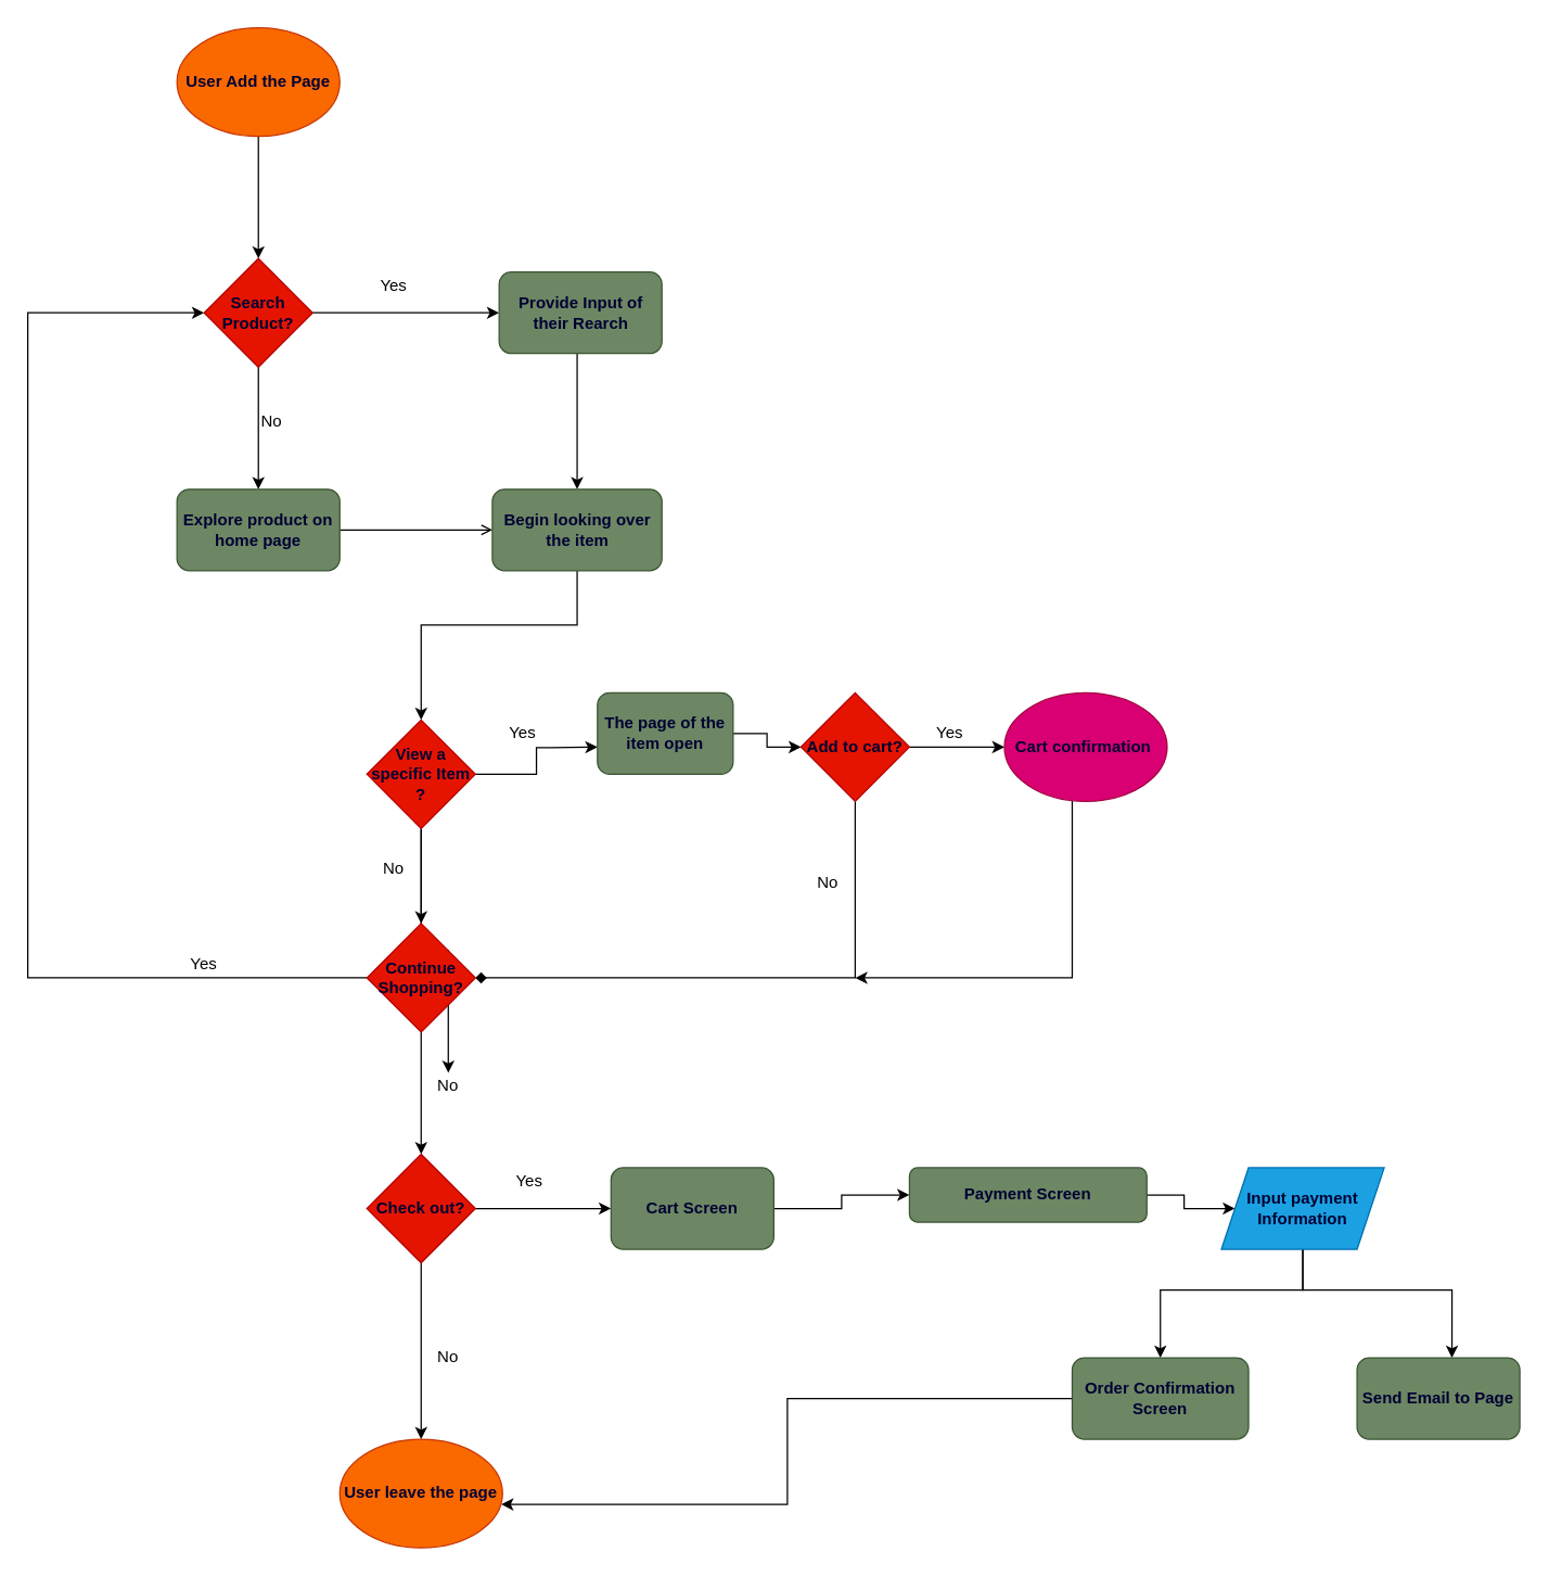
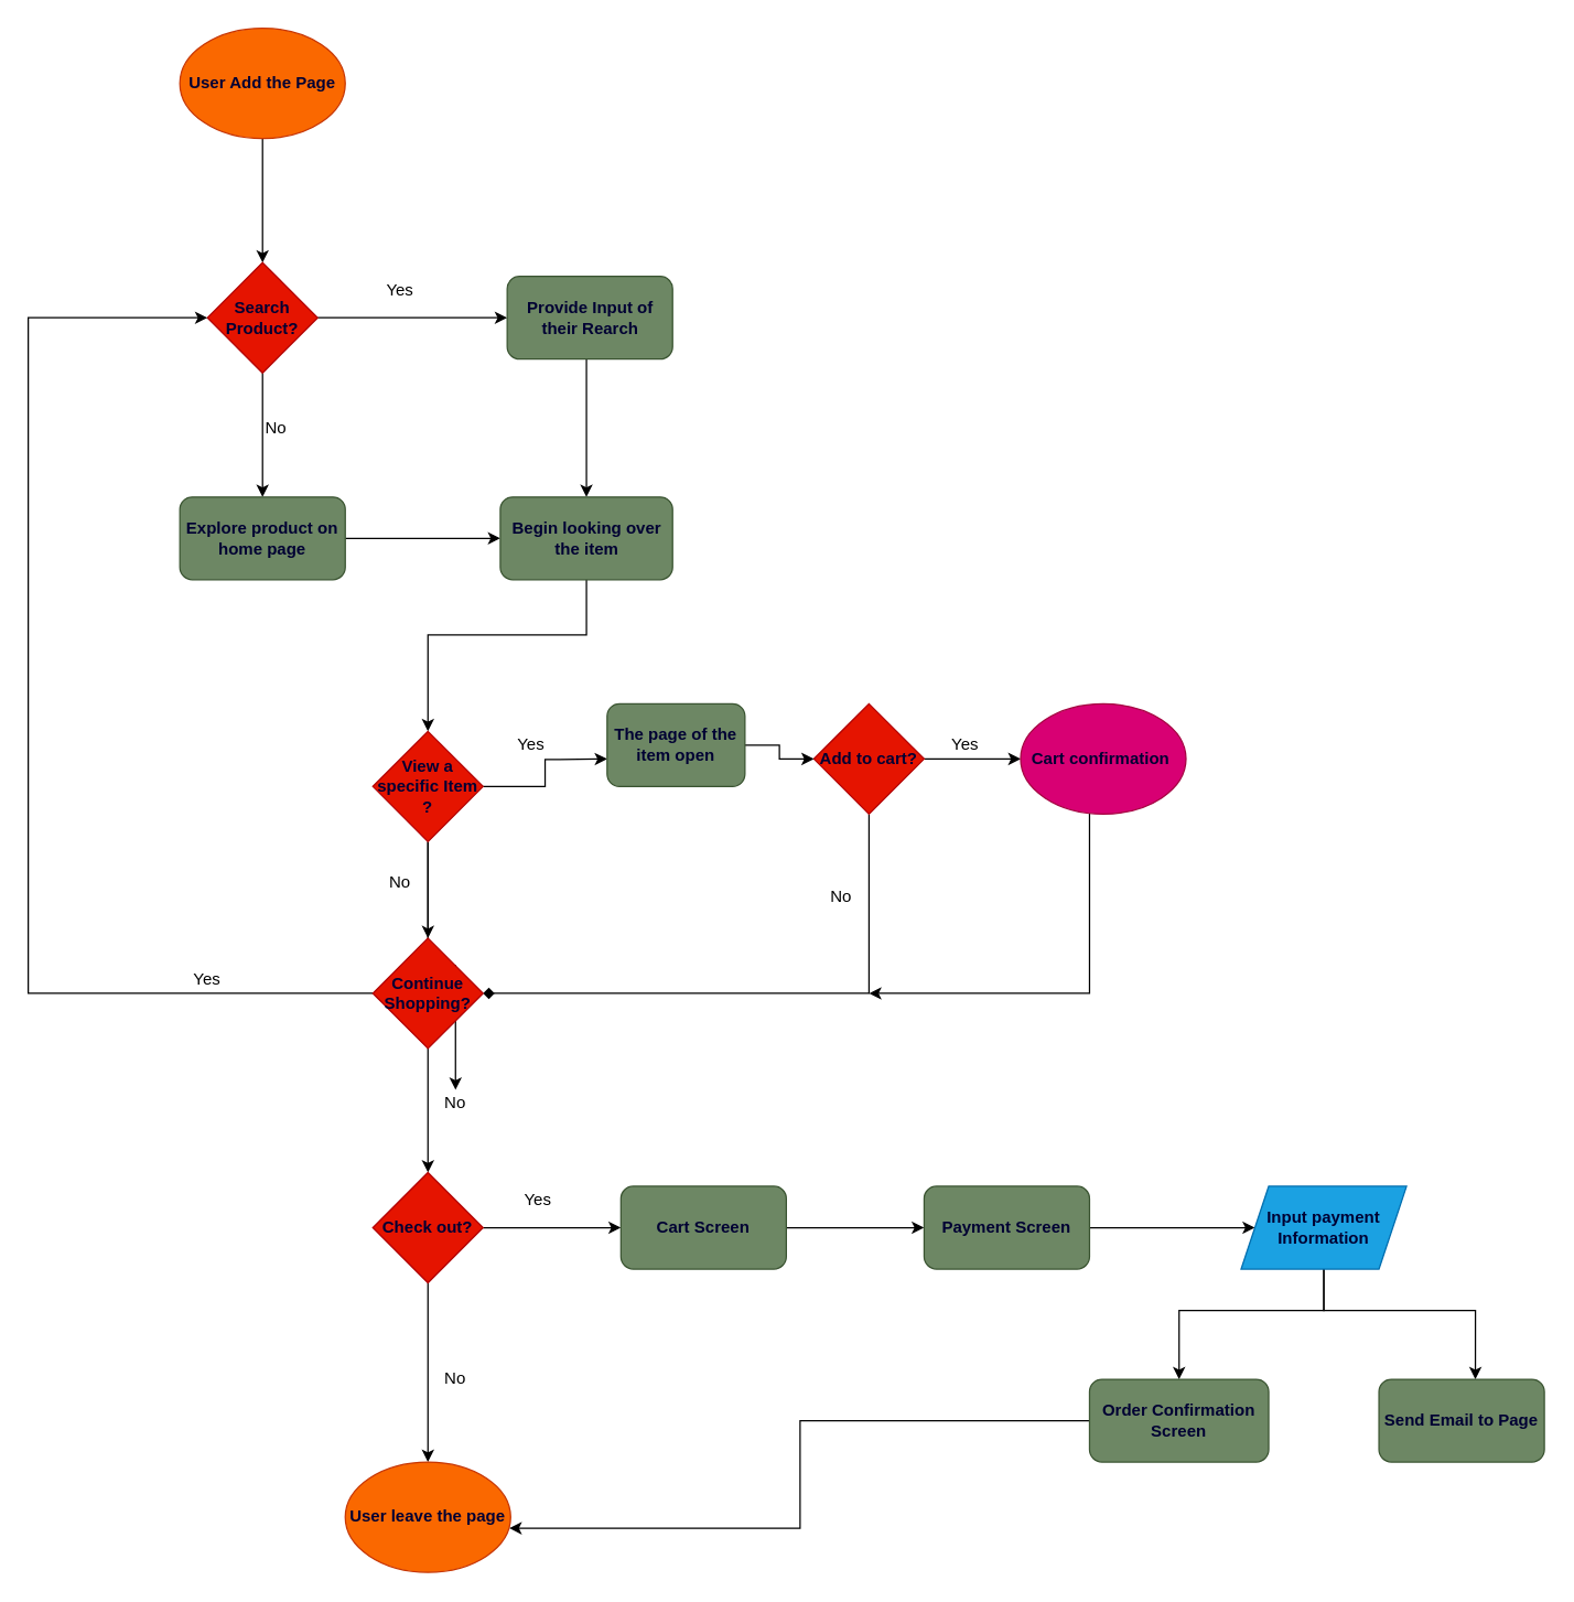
  <mxCell id="0" />
  <mxCell id="1" parent="0" />
  <mxCell id="2" style="edgeStyle=orthogonalEdgeStyle;rounded=0;orthogonalLoop=1;jettySize=auto;html=1;" parent="1" source="3" target="6" edge="1"><mxGeometry relative="1" as="geometry" /></mxCell>
  <mxCell id="3" value="&lt;b&gt;&lt;font color=&quot;#000033&quot;&gt;User Add the Page&lt;/font&gt;&lt;/b&gt;" style="ellipse;whiteSpace=wrap;html=1;fillColor=#fa6800;strokeColor=#C73500;fontColor=#ffffff;" parent="1" vertex="1"><mxGeometry x="130" y="20" width="120" height="80" as="geometry" /></mxCell>
  <mxCell id="4" style="edgeStyle=orthogonalEdgeStyle;rounded=0;orthogonalLoop=1;jettySize=auto;html=1;" parent="1" source="6" target="8" edge="1"><mxGeometry relative="1" as="geometry" /></mxCell>
  <mxCell id="5" style="edgeStyle=orthogonalEdgeStyle;rounded=0;orthogonalLoop=1;jettySize=auto;html=1;entryX=0.5;entryY=0;entryDx=0;entryDy=0;" parent="1" source="6" target="11" edge="1"><mxGeometry relative="1" as="geometry" /></mxCell>
  <mxCell id="6" value="&lt;b&gt;&lt;font color=&quot;#000033&quot;&gt;Search Product?&lt;/font&gt;&lt;/b&gt;" style="rhombus;whiteSpace=wrap;html=1;fillColor=#e51400;strokeColor=#B20000;fontColor=#ffffff;" parent="1" vertex="1"><mxGeometry x="150" y="190" width="80" height="80" as="geometry" /></mxCell>
  <mxCell id="7" style="edgeStyle=orthogonalEdgeStyle;rounded=0;orthogonalLoop=1;jettySize=auto;html=1;entryX=0.5;entryY=0;entryDx=0;entryDy=0;" parent="1" source="8" target="14" edge="1"><mxGeometry relative="1" as="geometry"><Array as="points"><mxPoint x="425" y="270" /><mxPoint x="425" y="270" /></Array></mxGeometry></mxCell>
  <mxCell id="8" value="&lt;b&gt;&lt;font color=&quot;#000033&quot;&gt;Provide Input of their Rearch&lt;/font&gt;&lt;/b&gt;" style="rounded=1;whiteSpace=wrap;html=1;fillColor=#6d8764;strokeColor=#3A5431;fontColor=#ffffff;" parent="1" vertex="1"><mxGeometry x="367.5" y="200" width="120" height="60" as="geometry" /></mxCell>
  <mxCell id="9" value="Yes" style="text;html=1;strokeColor=none;fillColor=none;align=center;verticalAlign=middle;whiteSpace=wrap;rounded=0;" parent="1" vertex="1"><mxGeometry x="270" y="200" width="40" height="20" as="geometry" /></mxCell>
- <mxCell id="10" style="edgeStyle=orthogonalEdgeStyle;rounded=0;orthogonalLoop=1;jettySize=auto;html=1;entryX=0;entryY=0.5;entryDx=0;entryDy=0;endArrow=open;" parent="1" source="11" target="14" edge="1"><mxGeometry relative="1" as="geometry" /></mxCell>
+ <mxCell id="10" style="edgeStyle=orthogonalEdgeStyle;rounded=0;orthogonalLoop=1;jettySize=auto;html=1;entryX=0;entryY=0.5;entryDx=0;entryDy=0;" parent="1" source="11" target="14" edge="1"><mxGeometry relative="1" as="geometry" /></mxCell>
  <mxCell id="11" value="&lt;b&gt;&lt;font color=&quot;#000033&quot;&gt;Explore product on home page&lt;/font&gt;&lt;/b&gt;" style="rounded=1;whiteSpace=wrap;html=1;fillColor=#6d8764;strokeColor=#3A5431;fontColor=#ffffff;" parent="1" vertex="1"><mxGeometry x="130" y="360" width="120" height="60" as="geometry" /></mxCell>
  <mxCell id="12" value="No" style="text;html=1;strokeColor=none;fillColor=none;align=center;verticalAlign=middle;whiteSpace=wrap;rounded=0;" parent="1" vertex="1"><mxGeometry x="180" y="300" width="40" height="20" as="geometry" /></mxCell>
  <mxCell id="13" style="edgeStyle=orthogonalEdgeStyle;rounded=0;orthogonalLoop=1;jettySize=auto;html=1;" parent="1" source="14" target="18" edge="1"><mxGeometry relative="1" as="geometry"><Array as="points"><mxPoint x="425" y="460" /><mxPoint x="310" y="460" /></Array></mxGeometry></mxCell>
  <mxCell id="14" value="&lt;b&gt;&lt;font color=&quot;#000033&quot;&gt;Begin looking over the item&lt;/font&gt;&lt;/b&gt;" style="rounded=1;whiteSpace=wrap;html=1;fillColor=#6d8764;strokeColor=#3A5431;fontColor=#ffffff;" parent="1" vertex="1"><mxGeometry x="362.5" y="360" width="125" height="60" as="geometry" /></mxCell>
  <mxCell id="15" style="edgeStyle=orthogonalEdgeStyle;rounded=0;orthogonalLoop=1;jettySize=auto;html=1;entryX=0;entryY=0.5;entryDx=0;entryDy=0;" parent="1" source="18" edge="1"><mxGeometry relative="1" as="geometry"><mxPoint x="440" y="550" as="targetPoint" /></mxGeometry></mxCell>
  <mxCell id="16" style="edgeStyle=orthogonalEdgeStyle;rounded=0;orthogonalLoop=1;jettySize=auto;html=1;entryX=0.5;entryY=0;entryDx=0;entryDy=0;" parent="1" source="18" target="28" edge="1"><mxGeometry relative="1" as="geometry" /></mxCell>
  <mxCell id="17" value="" style="edgeStyle=orthogonalEdgeStyle;rounded=0;orthogonalLoop=1;jettySize=auto;html=1;" edge="1" parent="1" source="18" target="37"><mxGeometry relative="1" as="geometry" /></mxCell>
  <mxCell id="18" value="&lt;b&gt;&lt;font color=&quot;#000033&quot;&gt;View a specific Item&lt;br&gt;?&lt;/font&gt;&lt;/b&gt;" style="rhombus;whiteSpace=wrap;html=1;fillColor=#e51400;strokeColor=#B20000;fontColor=#ffffff;" parent="1" vertex="1"><mxGeometry x="270" y="530" width="80" height="80" as="geometry" /></mxCell>
  <mxCell id="19" value="Yes" style="text;html=1;strokeColor=none;fillColor=none;align=center;verticalAlign=middle;whiteSpace=wrap;rounded=0;" parent="1" vertex="1"><mxGeometry x="365" y="530" width="40" height="20" as="geometry" /></mxCell>
  <mxCell id="20" style="edgeStyle=orthogonalEdgeStyle;rounded=0;orthogonalLoop=1;jettySize=auto;html=1;entryX=0;entryY=0.5;entryDx=0;entryDy=0;" parent="1" source="22" target="31" edge="1"><mxGeometry relative="1" as="geometry" /></mxCell>
  <mxCell id="21" style="edgeStyle=orthogonalEdgeStyle;rounded=0;orthogonalLoop=1;jettySize=auto;html=1;entryX=1;entryY=0.5;entryDx=0;entryDy=0;endArrow=diamond;" parent="1" source="22" target="28" edge="1"><mxGeometry relative="1" as="geometry"><Array as="points"><mxPoint x="630" y="720" /></Array></mxGeometry></mxCell>
  <mxCell id="22" value="&lt;b&gt;&lt;font color=&quot;#000033&quot;&gt;Add to cart?&lt;/font&gt;&lt;/b&gt;" style="rhombus;whiteSpace=wrap;html=1;fillColor=#e51400;strokeColor=#B20000;fontColor=#ffffff;" parent="1" vertex="1"><mxGeometry x="590" y="510" width="80" height="80" as="geometry" /></mxCell>
  <mxCell id="23" style="edgeStyle=orthogonalEdgeStyle;rounded=0;orthogonalLoop=1;jettySize=auto;html=1;entryX=0;entryY=0.5;entryDx=0;entryDy=0;exitX=1;exitY=0.5;exitDx=0;exitDy=0;" parent="1" source="25" target="22" edge="1"><mxGeometry relative="1" as="geometry" /></mxCell>
  <mxCell id="24" value="Yes" style="text;html=1;strokeColor=none;fillColor=none;align=center;verticalAlign=middle;whiteSpace=wrap;rounded=0;" parent="1" vertex="1"><mxGeometry x="680" y="530" width="40" height="20" as="geometry" /></mxCell>
  <mxCell id="25" value="&lt;b&gt;&lt;font color=&quot;#000033&quot;&gt;The page of the item open&lt;/font&gt;&lt;/b&gt;" style="rounded=1;whiteSpace=wrap;html=1;fillColor=#6d8764;strokeColor=#3A5431;fontColor=#ffffff;" parent="1" vertex="1"><mxGeometry x="440" y="510" width="100" height="60" as="geometry" /></mxCell>
  <mxCell id="26" style="edgeStyle=orthogonalEdgeStyle;rounded=0;orthogonalLoop=1;jettySize=auto;html=1;entryX=0;entryY=0.5;entryDx=0;entryDy=0;exitX=0;exitY=0.5;exitDx=0;exitDy=0;" parent="1" source="28" target="6" edge="1"><mxGeometry relative="1" as="geometry"><Array as="points"><mxPoint x="20" y="720" /><mxPoint x="20" y="230" /></Array></mxGeometry></mxCell>
  <mxCell id="27" style="edgeStyle=orthogonalEdgeStyle;rounded=0;orthogonalLoop=1;jettySize=auto;html=1;entryX=0.5;entryY=0;entryDx=0;entryDy=0;" parent="1" source="28" target="36" edge="1"><mxGeometry relative="1" as="geometry" /></mxCell>
  <mxCell id="28" value="&lt;b&gt;&lt;font color=&quot;#000033&quot;&gt;Continue Shopping?&lt;/font&gt;&lt;/b&gt;" style="rhombus;whiteSpace=wrap;html=1;fillColor=#e51400;strokeColor=#B20000;fontColor=#ffffff;" parent="1" vertex="1"><mxGeometry x="270" y="680" width="80" height="80" as="geometry" /></mxCell>
  <mxCell id="29" value="No" style="text;html=1;strokeColor=none;fillColor=none;align=center;verticalAlign=middle;whiteSpace=wrap;rounded=0;" parent="1" vertex="1"><mxGeometry x="270" y="630" width="40" height="20" as="geometry" /></mxCell>
  <mxCell id="30" style="edgeStyle=orthogonalEdgeStyle;rounded=0;orthogonalLoop=1;jettySize=auto;html=1;" parent="1" source="31" edge="1"><mxGeometry relative="1" as="geometry"><mxPoint x="630" y="720" as="targetPoint" /><Array as="points"><mxPoint x="790" y="720" /><mxPoint x="630" y="720" /></Array></mxGeometry></mxCell>
  <mxCell id="31" value="&lt;b&gt;&lt;font color=&quot;#000033&quot;&gt;Cart confirmation&amp;nbsp;&lt;/font&gt;&lt;/b&gt;" style="ellipse;whiteSpace=wrap;html=1;fillColor=#d80073;strokeColor=#A50040;fontColor=#ffffff;" parent="1" vertex="1"><mxGeometry x="740" y="510" width="120" height="80" as="geometry" /></mxCell>
  <mxCell id="32" value="No" style="text;html=1;strokeColor=none;fillColor=none;align=center;verticalAlign=middle;whiteSpace=wrap;rounded=0;" parent="1" vertex="1"><mxGeometry x="590" y="640" width="40" height="20" as="geometry" /></mxCell>
  <mxCell id="33" value="Yes" style="text;html=1;strokeColor=none;fillColor=none;align=center;verticalAlign=middle;whiteSpace=wrap;rounded=0;" parent="1" vertex="1"><mxGeometry x="130" y="700" width="40" height="20" as="geometry" /></mxCell>
  <mxCell id="34" style="edgeStyle=orthogonalEdgeStyle;rounded=0;orthogonalLoop=1;jettySize=auto;html=1;" parent="1" source="36" target="38" edge="1"><mxGeometry relative="1" as="geometry" /></mxCell>
  <mxCell id="35" style="edgeStyle=orthogonalEdgeStyle;rounded=0;orthogonalLoop=1;jettySize=auto;html=1;entryX=0;entryY=0.5;entryDx=0;entryDy=0;" parent="1" source="36" target="41" edge="1"><mxGeometry relative="1" as="geometry" /></mxCell>
  <mxCell id="36" value="&lt;b&gt;&lt;font color=&quot;#000033&quot;&gt;Check out?&lt;/font&gt;&lt;/b&gt;" style="rhombus;whiteSpace=wrap;html=1;fillColor=#e51400;strokeColor=#B20000;fontColor=#ffffff;" parent="1" vertex="1"><mxGeometry x="270" y="850" width="80" height="80" as="geometry" /></mxCell>
  <mxCell id="37" value="No" style="text;html=1;strokeColor=none;fillColor=none;align=center;verticalAlign=middle;whiteSpace=wrap;rounded=0;" parent="1" vertex="1"><mxGeometry x="310" y="790" width="40" height="20" as="geometry" /></mxCell>
  <mxCell id="38" value="&lt;b&gt;&lt;font color=&quot;#000033&quot;&gt;User leave the page&lt;/font&gt;&lt;/b&gt;" style="ellipse;whiteSpace=wrap;html=1;fillColor=#fa6800;strokeColor=#C73500;fontColor=#ffffff;" parent="1" vertex="1"><mxGeometry x="250" y="1060" width="120" height="80" as="geometry" /></mxCell>
  <mxCell id="39" value="No" style="text;html=1;strokeColor=none;fillColor=none;align=center;verticalAlign=middle;whiteSpace=wrap;rounded=0;" parent="1" vertex="1"><mxGeometry x="310" y="990" width="40" height="20" as="geometry" /></mxCell>
  <mxCell id="40" style="edgeStyle=orthogonalEdgeStyle;rounded=0;orthogonalLoop=1;jettySize=auto;html=1;entryX=0;entryY=0.5;entryDx=0;entryDy=0;" parent="1" source="41" target="44" edge="1"><mxGeometry relative="1" as="geometry" /></mxCell>
  <mxCell id="41" value="&lt;b&gt;&lt;font color=&quot;#000033&quot;&gt;Cart Screen&lt;/font&gt;&lt;/b&gt;" style="rounded=1;whiteSpace=wrap;html=1;fillColor=#6d8764;strokeColor=#3A5431;fontColor=#ffffff;" parent="1" vertex="1"><mxGeometry x="450" y="860" width="120" height="60" as="geometry" /></mxCell>
  <mxCell id="42" value="Yes" style="text;html=1;strokeColor=none;fillColor=none;align=center;verticalAlign=middle;whiteSpace=wrap;rounded=0;" parent="1" vertex="1"><mxGeometry x="370" y="860" width="40" height="20" as="geometry" /></mxCell>
  <mxCell id="43" style="edgeStyle=orthogonalEdgeStyle;rounded=0;orthogonalLoop=1;jettySize=auto;html=1;" parent="1" source="44" target="47" edge="1"><mxGeometry relative="1" as="geometry" /></mxCell>
- <mxCell id="44" value="&lt;b&gt;&lt;font color=&quot;#000033&quot;&gt;Payment Screen&lt;/font&gt;&lt;/b&gt;" style="rounded=1;whiteSpace=wrap;html=1;fillColor=#6d8764;strokeColor=#3A5431;fontColor=#ffffff;" parent="1" vertex="1"><mxGeometry x="670" y="860" width="175" height="40" as="geometry" /></mxCell>
+ <mxCell id="44" value="&lt;b&gt;&lt;font color=&quot;#000033&quot;&gt;Payment Screen&lt;/font&gt;&lt;/b&gt;" style="rounded=1;whiteSpace=wrap;html=1;fillColor=#6d8764;strokeColor=#3A5431;fontColor=#ffffff;" parent="1" vertex="1"><mxGeometry x="670" y="860" width="120" height="60" as="geometry" /></mxCell>
  <mxCell id="45" style="edgeStyle=orthogonalEdgeStyle;rounded=0;orthogonalLoop=1;jettySize=auto;html=1;entryX=0.5;entryY=0;entryDx=0;entryDy=0;" parent="1" source="47" target="49" edge="1"><mxGeometry relative="1" as="geometry"><mxPoint x="960" y="970" as="targetPoint" /><Array as="points"><mxPoint x="960" y="950" /><mxPoint x="855" y="950" /></Array></mxGeometry></mxCell>
  <mxCell id="46" style="edgeStyle=orthogonalEdgeStyle;rounded=0;orthogonalLoop=1;jettySize=auto;html=1;entryX=0.583;entryY=0;entryDx=0;entryDy=0;entryPerimeter=0;" parent="1" source="47" target="50" edge="1"><mxGeometry relative="1" as="geometry"><Array as="points"><mxPoint x="960" y="950" /><mxPoint x="1070" y="950" /></Array></mxGeometry></mxCell>
  <mxCell id="47" value="&lt;b&gt;&lt;font color=&quot;#000033&quot;&gt;Input payment Information&lt;/font&gt;&lt;/b&gt;" style="shape=parallelogram;perimeter=parallelogramPerimeter;whiteSpace=wrap;html=1;fixedSize=1;fillColor=#1ba1e2;strokeColor=#006EAF;fontColor=#ffffff;" parent="1" vertex="1"><mxGeometry x="900" y="860" width="120" height="60" as="geometry" /></mxCell>
  <mxCell id="48" style="edgeStyle=orthogonalEdgeStyle;rounded=0;orthogonalLoop=1;jettySize=auto;html=1;entryX=0.992;entryY=0.6;entryDx=0;entryDy=0;entryPerimeter=0;" parent="1" source="49" target="38" edge="1"><mxGeometry relative="1" as="geometry" /></mxCell>
  <mxCell id="49" value="&lt;b&gt;&lt;font color=&quot;#000033&quot;&gt;Order Confirmation Screen&lt;/font&gt;&lt;/b&gt;" style="rounded=1;whiteSpace=wrap;html=1;fillColor=#6d8764;strokeColor=#3A5431;fontColor=#ffffff;" parent="1" vertex="1"><mxGeometry x="790" y="1000" width="130" height="60" as="geometry" /></mxCell>
  <mxCell id="50" value="&lt;b&gt;&lt;font color=&quot;#000033&quot;&gt;Send Email to Page&lt;/font&gt;&lt;/b&gt;" style="rounded=1;whiteSpace=wrap;html=1;fillColor=#6d8764;strokeColor=#3A5431;fontColor=#ffffff;" parent="1" vertex="1"><mxGeometry x="1000" y="1000" width="120" height="60" as="geometry" /></mxCell>
